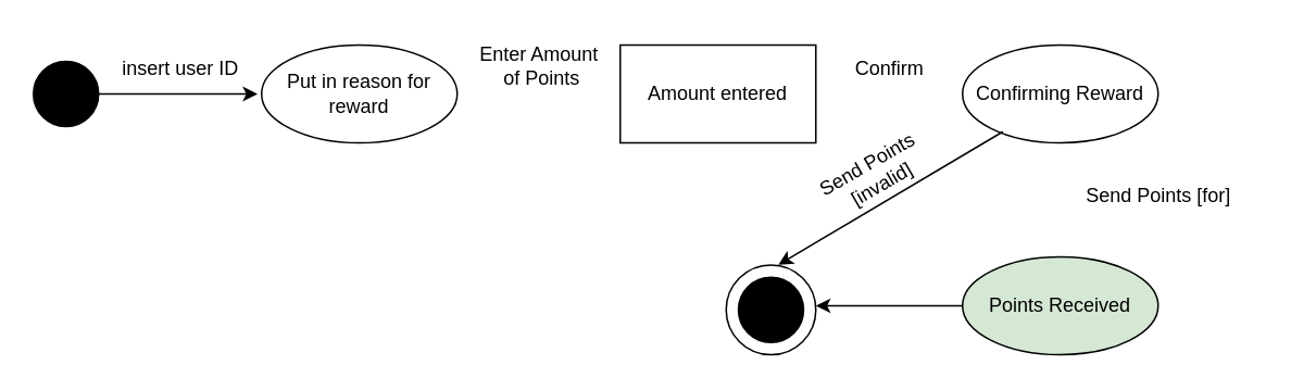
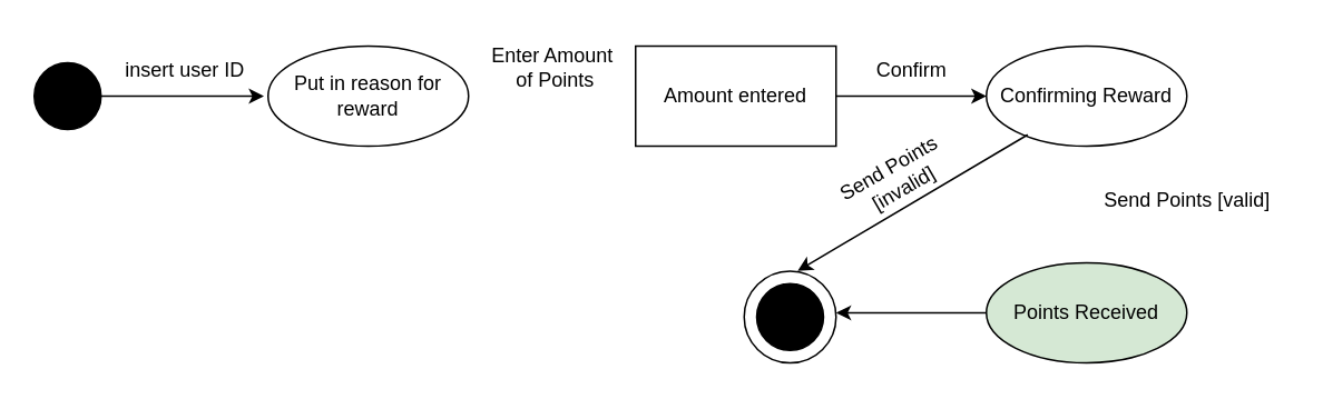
  <mxCell id="0" />
  <mxCell id="1" parent="0" />
  <mxCell id="2" value="" style="edgeStyle=orthogonalEdgeStyle;rounded=0;orthogonalLoop=1;jettySize=auto;html=1;" parent="1" source="3" edge="1"><mxGeometry relative="1" as="geometry"><mxPoint x="157.5" y="57" as="targetPoint" /></mxGeometry></mxCell>
  <mxCell id="3" value="" style="ellipse;whiteSpace=wrap;html=1;aspect=fixed;fillColor=#000000;" parent="1" vertex="1"><mxGeometry x="20" y="37" width="40" height="40" as="geometry" /></mxCell>
  <mxCell id="4" value="" style="group" parent="1" vertex="1" connectable="0"><mxGeometry x="445" y="162" width="55" height="55" as="geometry" /></mxCell>
  <mxCell id="5" value="" style="ellipse;whiteSpace=wrap;html=1;aspect=fixed;gradientColor=default;fillColor=none;" parent="4" vertex="1"><mxGeometry width="55" height="55" as="geometry" /></mxCell>
  <mxCell id="6" value="" style="ellipse;whiteSpace=wrap;html=1;aspect=fixed;fillColor=#000000;" parent="4" vertex="1"><mxGeometry x="7.5" y="7.5" width="40" height="40" as="geometry" /></mxCell>
  <mxCell id="7" value="Put in reason for reward" style="ellipse;whiteSpace=wrap;html=1;" parent="1" vertex="1"><mxGeometry x="160" y="27" width="120" height="60" as="geometry" /></mxCell>
+ <mxCell id="8" value="" style="edgeStyle=orthogonalEdgeStyle;rounded=0;orthogonalLoop=1;jettySize=auto;html=1;" parent="1" source="9" target="10" edge="1"><mxGeometry relative="1" as="geometry" /></mxCell>
  <mxCell id="9" value="Amount entered" style="whiteSpace=wrap;html=1;rounded=0;" parent="1" vertex="1"><mxGeometry x="380" y="27" width="120" height="60" as="geometry" /></mxCell>
  <mxCell id="10" value="Confirming Reward" style="ellipse;whiteSpace=wrap;html=1;" parent="1" vertex="1"><mxGeometry x="590" y="27" width="120" height="60" as="geometry" /></mxCell>
  <mxCell id="11" value="" style="edgeStyle=orthogonalEdgeStyle;rounded=0;orthogonalLoop=1;jettySize=auto;html=1;" parent="1" source="12" edge="1"><mxGeometry relative="1" as="geometry"><mxPoint x="500" y="187" as="targetPoint" /></mxGeometry></mxCell>
  <mxCell id="12" value="Points Received" style="ellipse;whiteSpace=wrap;html=1;fillColor=#d5e8d4;" parent="1" vertex="1"><mxGeometry x="590" y="157" width="120" height="60" as="geometry" /></mxCell>
  <mxCell id="13" value="insert user ID" style="text;html=1;align=center;verticalAlign=middle;resizable=0;points=[];autosize=1;strokeColor=none;fillColor=none;" parent="1" vertex="1"><mxGeometry x="60" y="27" width="100" height="30" as="geometry" /></mxCell>
  <mxCell id="14" value="&lt;div&gt;Enter Amount&lt;/div&gt;&lt;div&gt;&amp;nbsp;of Points&lt;/div&gt;" style="text;html=1;align=center;verticalAlign=middle;resizable=0;points=[];autosize=1;strokeColor=none;fillColor=none;" parent="1" vertex="1"><mxGeometry x="280" y="20" width="100" height="40" as="geometry" /></mxCell>
  <mxCell id="15" value="Confirm" style="text;html=1;align=center;verticalAlign=middle;resizable=0;points=[];autosize=1;strokeColor=none;fillColor=none;" parent="1" vertex="1"><mxGeometry x="510" y="27" width="70" height="30" as="geometry" /></mxCell>
- <mxCell id="16" value="Send Points [for]" style="text;html=1;align=center;verticalAlign=middle;resizable=0;points=[];autosize=1;strokeColor=none;fillColor=none;" parent="1" vertex="1"><mxGeometry x="650" y="105" width="120" height="30" as="geometry" /></mxCell>
+ <mxCell id="16" value="Send Points [valid]" style="text;html=1;align=center;verticalAlign=middle;resizable=0;points=[];autosize=1;strokeColor=none;fillColor=none;" parent="1" vertex="1"><mxGeometry x="650" y="105" width="120" height="30" as="geometry" /></mxCell>
  <mxCell id="17" value="" style="endArrow=classic;html=1;rounded=0;exitX=0.206;exitY=0.886;exitDx=0;exitDy=0;exitPerimeter=0;entryX=0.582;entryY=-0.003;entryDx=0;entryDy=0;entryPerimeter=0;" parent="1" source="10" target="5" edge="1"><mxGeometry width="50" height="50" relative="1" as="geometry"><mxPoint x="370" y="197" as="sourcePoint" /><mxPoint x="420" y="147" as="targetPoint" /></mxGeometry></mxCell>
  <mxCell id="18" value="&lt;div&gt;Send Points&lt;/div&gt;&lt;div&gt;&amp;nbsp;[invalid]&lt;/div&gt;" style="text;html=1;align=center;verticalAlign=middle;resizable=0;points=[];autosize=1;strokeColor=none;fillColor=none;rotation=-30;" parent="1" vertex="1"><mxGeometry x="490" y="87" width="90" height="40" as="geometry" /></mxCell>
